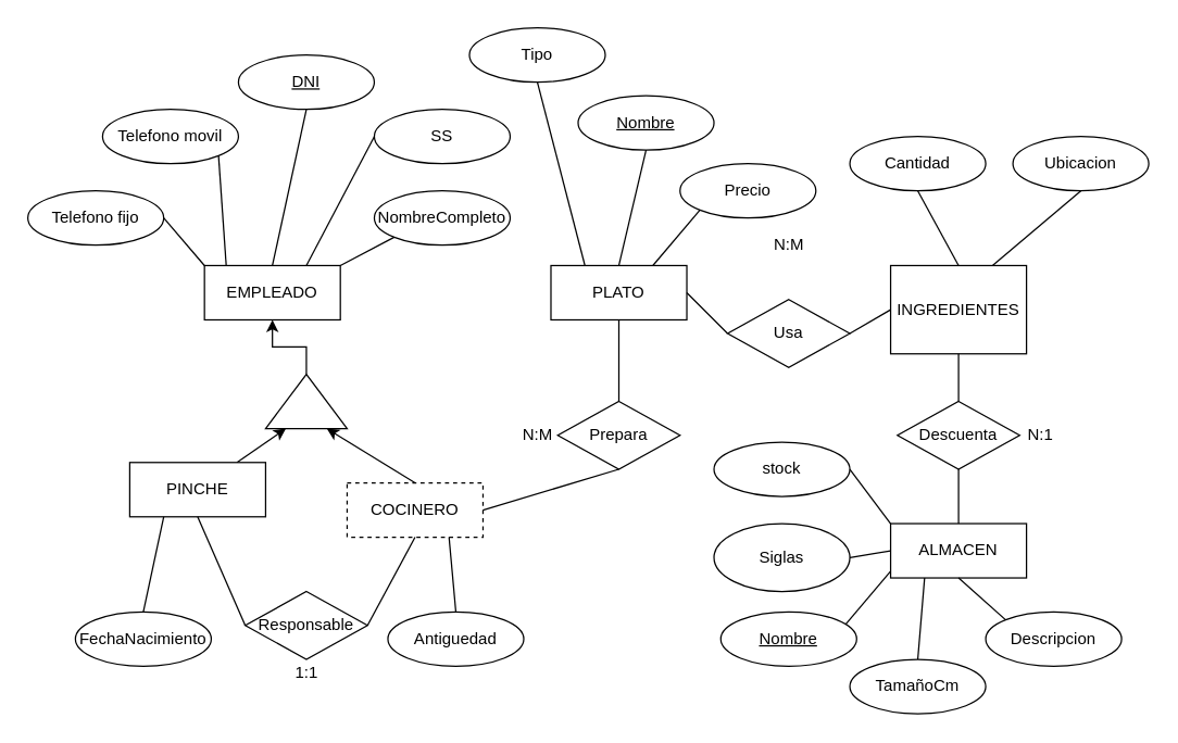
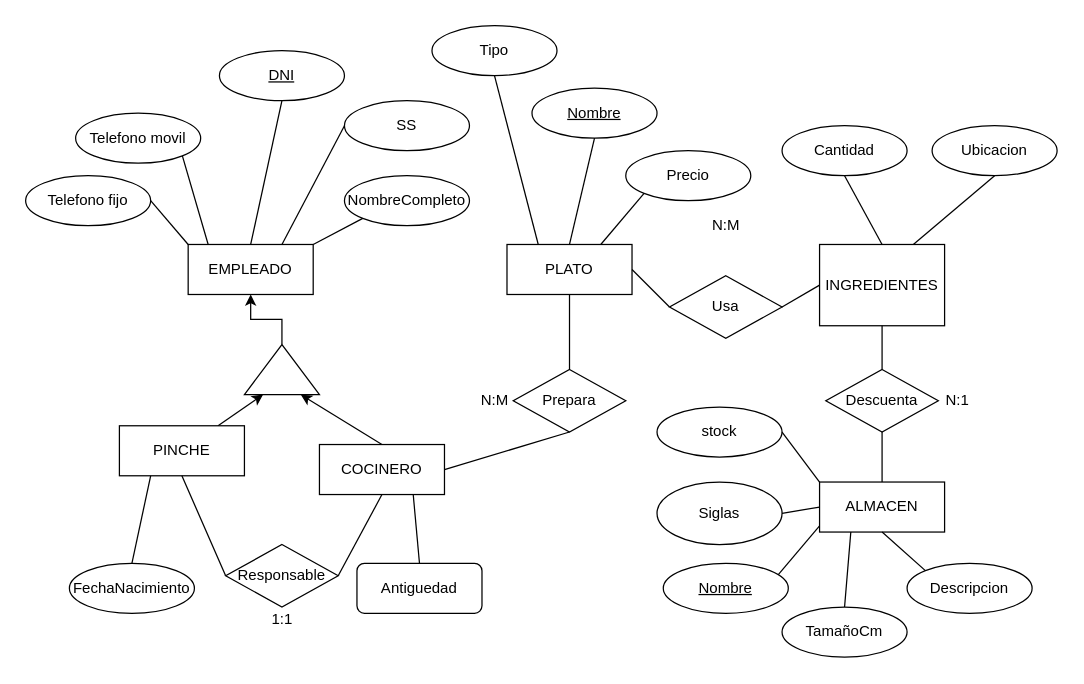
  <mxCell id="0" />
  <mxCell id="1" parent="0" />
  <mxCell id="2" style="edgeStyle=orthogonalEdgeStyle;rounded=0;orthogonalLoop=1;jettySize=auto;html=1;entryX=0.5;entryY=1;entryDx=0;entryDy=0;" edge="1" parent="1" source="3" target="4"><mxGeometry relative="1" as="geometry" /></mxCell>
  <mxCell id="3" value="" style="triangle;whiteSpace=wrap;html=1;rotation=-90;" vertex="1" parent="1"><mxGeometry x="205" y="265" width="40" height="60" as="geometry" /></mxCell>
  <mxCell id="4" value="EMPLEADO" style="whiteSpace=wrap;html=1;align=center;" vertex="1" parent="1"><mxGeometry x="150" y="195" width="100" height="40" as="geometry" /></mxCell>
  <mxCell id="5" style="rounded=0;orthogonalLoop=1;jettySize=auto;html=1;exitX=0.5;exitY=0;exitDx=0;exitDy=0;entryX=0;entryY=0.75;entryDx=0;entryDy=0;" edge="1" parent="1" source="6" target="3"><mxGeometry relative="1" as="geometry"><mxPoint x="225" y="315" as="targetPoint" /></mxGeometry></mxCell>
- <mxCell id="6" value="COCINERO" style="whiteSpace=wrap;html=1;align=center;dashed=1;" vertex="1" parent="1"><mxGeometry x="255" y="355" width="100" height="40" as="geometry" /></mxCell>
+ <mxCell id="6" value="COCINERO" style="whiteSpace=wrap;html=1;align=center;" vertex="1" parent="1"><mxGeometry x="255" y="355" width="100" height="40" as="geometry" /></mxCell>
  <mxCell id="7" style="rounded=0;orthogonalLoop=1;jettySize=auto;html=1;entryX=0;entryY=0.25;entryDx=0;entryDy=0;" edge="1" parent="1" source="8" target="3"><mxGeometry relative="1" as="geometry" /></mxCell>
  <mxCell id="8" value="PINCHE" style="whiteSpace=wrap;html=1;align=center;" vertex="1" parent="1"><mxGeometry x="95" y="340" width="100" height="40" as="geometry" /></mxCell>
  <mxCell id="9" value="INGREDIENTES" style="whiteSpace=wrap;html=1;align=center;" vertex="1" parent="1"><mxGeometry x="655" y="195" width="100" height="65" as="geometry" /></mxCell>
  <mxCell id="10" value="PLATO" style="whiteSpace=wrap;html=1;align=center;" vertex="1" parent="1"><mxGeometry x="405" y="195" width="100" height="40" as="geometry" /></mxCell>
  <mxCell id="11" value="ALMACEN" style="whiteSpace=wrap;html=1;align=center;" vertex="1" parent="1"><mxGeometry x="655" y="385" width="100" height="40" as="geometry" /></mxCell>
  <mxCell id="12" value="Responsable" style="shape=rhombus;perimeter=rhombusPerimeter;whiteSpace=wrap;html=1;align=center;" vertex="1" parent="1"><mxGeometry x="180" y="435" width="90" height="50" as="geometry" /></mxCell>
  <mxCell id="13" value="Prepara" style="shape=rhombus;perimeter=rhombusPerimeter;whiteSpace=wrap;html=1;align=center;" vertex="1" parent="1"><mxGeometry x="410" y="295" width="90" height="50" as="geometry" /></mxCell>
  <mxCell id="14" value="Usa" style="shape=rhombus;perimeter=rhombusPerimeter;whiteSpace=wrap;html=1;align=center;" vertex="1" parent="1"><mxGeometry x="535" y="220" width="90" height="50" as="geometry" /></mxCell>
  <mxCell id="15" value="Descuenta" style="shape=rhombus;perimeter=rhombusPerimeter;whiteSpace=wrap;html=1;align=center;" vertex="1" parent="1"><mxGeometry x="660" y="295" width="90" height="50" as="geometry" /></mxCell>
  <mxCell id="16" value="" style="endArrow=none;html=1;rounded=0;exitX=0.5;exitY=1;exitDx=0;exitDy=0;entryX=0;entryY=0.5;entryDx=0;entryDy=0;" edge="1" parent="1" source="8" target="12"><mxGeometry relative="1" as="geometry"><mxPoint x="385" y="385" as="sourcePoint" /><mxPoint x="545" y="385" as="targetPoint" /></mxGeometry></mxCell>
  <mxCell id="17" value="" style="endArrow=none;html=1;rounded=0;exitX=0.5;exitY=1;exitDx=0;exitDy=0;entryX=1;entryY=0.5;entryDx=0;entryDy=0;" edge="1" parent="1" source="6" target="12"><mxGeometry relative="1" as="geometry"><mxPoint x="155" y="405" as="sourcePoint" /><mxPoint x="190" y="470" as="targetPoint" /></mxGeometry></mxCell>
  <mxCell id="18" value="" style="endArrow=none;html=1;rounded=0;exitX=0.5;exitY=1;exitDx=0;exitDy=0;entryX=1;entryY=0.5;entryDx=0;entryDy=0;" edge="1" parent="1" source="13" target="6"><mxGeometry relative="1" as="geometry"><mxPoint x="315" y="405" as="sourcePoint" /><mxPoint x="280" y="470" as="targetPoint" /></mxGeometry></mxCell>
  <mxCell id="19" value="" style="endArrow=none;html=1;rounded=0;exitX=0.5;exitY=1;exitDx=0;exitDy=0;entryX=0.5;entryY=0;entryDx=0;entryDy=0;" edge="1" parent="1" source="10" target="13"><mxGeometry relative="1" as="geometry"><mxPoint x="465" y="355" as="sourcePoint" /><mxPoint x="365" y="385" as="targetPoint" /></mxGeometry></mxCell>
  <mxCell id="20" value="" style="endArrow=none;html=1;rounded=0;exitX=0;exitY=0.5;exitDx=0;exitDy=0;entryX=1;entryY=0.5;entryDx=0;entryDy=0;" edge="1" parent="1" source="14" target="10"><mxGeometry relative="1" as="geometry"><mxPoint x="475" y="365" as="sourcePoint" /><mxPoint x="375" y="395" as="targetPoint" /></mxGeometry></mxCell>
  <mxCell id="21" value="" style="endArrow=none;html=1;rounded=0;exitX=0;exitY=0.5;exitDx=0;exitDy=0;entryX=1;entryY=0.5;entryDx=0;entryDy=0;" edge="1" parent="1" source="9" target="14"><mxGeometry relative="1" as="geometry"><mxPoint x="545" y="225" as="sourcePoint" /><mxPoint x="515" y="225" as="targetPoint" /></mxGeometry></mxCell>
  <mxCell id="22" value="" style="endArrow=none;html=1;rounded=0;exitX=0.5;exitY=0;exitDx=0;exitDy=0;entryX=0.5;entryY=1;entryDx=0;entryDy=0;" edge="1" parent="1" source="15" target="9"><mxGeometry relative="1" as="geometry"><mxPoint x="555" y="235" as="sourcePoint" /><mxPoint x="525" y="235" as="targetPoint" /></mxGeometry></mxCell>
  <mxCell id="23" value="" style="endArrow=none;html=1;rounded=0;exitX=0.5;exitY=0;exitDx=0;exitDy=0;" edge="1" parent="1" source="11" target="15"><mxGeometry relative="1" as="geometry"><mxPoint x="565" y="245" as="sourcePoint" /><mxPoint x="535" y="245" as="targetPoint" /></mxGeometry></mxCell>
  <mxCell id="24" value="DNI" style="ellipse;whiteSpace=wrap;html=1;align=center;fontStyle=4;" vertex="1" parent="1"><mxGeometry x="175" y="40" width="100" height="40" as="geometry" /></mxCell>
  <mxCell id="25" value="SS" style="ellipse;whiteSpace=wrap;html=1;align=center;" vertex="1" parent="1"><mxGeometry x="275" y="80" width="100" height="40" as="geometry" /></mxCell>
  <mxCell id="26" value="NombreCompleto" style="ellipse;whiteSpace=wrap;html=1;align=center;" vertex="1" parent="1"><mxGeometry x="275" y="140" width="100" height="40" as="geometry" /></mxCell>
- <mxCell id="27" value="Telefono movil" style="ellipse;whiteSpace=wrap;html=1;align=center;" vertex="1" parent="1"><mxGeometry x="75" y="80" width="100" height="40" as="geometry" /></mxCell>
+ <mxCell id="27" value="Telefono movil" style="ellipse;whiteSpace=wrap;html=1;align=center;" vertex="1" parent="1"><mxGeometry x="60" y="90" width="100" height="40" as="geometry" /></mxCell>
  <mxCell id="28" value="Telefono fijo" style="ellipse;whiteSpace=wrap;html=1;align=center;" vertex="1" parent="1"><mxGeometry x="20" y="140" width="100" height="40" as="geometry" /></mxCell>
  <mxCell id="29" value="" style="endArrow=none;html=1;rounded=0;exitX=0;exitY=0;exitDx=0;exitDy=0;entryX=1;entryY=0.5;entryDx=0;entryDy=0;" edge="1" parent="1" source="4" target="28"><mxGeometry relative="1" as="geometry"><mxPoint x="355" y="130" as="sourcePoint" /><mxPoint x="515" y="130" as="targetPoint" /></mxGeometry></mxCell>
  <mxCell id="30" value="" style="endArrow=none;html=1;rounded=0;exitX=0.16;exitY=0;exitDx=0;exitDy=0;entryX=1;entryY=1;entryDx=0;entryDy=0;exitPerimeter=0;" edge="1" parent="1" source="4" target="27"><mxGeometry relative="1" as="geometry"><mxPoint x="185" y="205" as="sourcePoint" /><mxPoint x="145" y="170" as="targetPoint" /></mxGeometry></mxCell>
  <mxCell id="31" value="" style="endArrow=none;html=1;rounded=0;exitX=0.5;exitY=0;exitDx=0;exitDy=0;entryX=0.5;entryY=1;entryDx=0;entryDy=0;" edge="1" parent="1" source="4" target="24"><mxGeometry relative="1" as="geometry"><mxPoint x="195" y="215" as="sourcePoint" /><mxPoint x="155" y="180" as="targetPoint" /></mxGeometry></mxCell>
  <mxCell id="32" value="" style="endArrow=none;html=1;rounded=0;exitX=0.75;exitY=0;exitDx=0;exitDy=0;entryX=0;entryY=0.5;entryDx=0;entryDy=0;" edge="1" parent="1" source="4" target="25"><mxGeometry relative="1" as="geometry"><mxPoint x="205" y="225" as="sourcePoint" /><mxPoint x="165" y="190" as="targetPoint" /></mxGeometry></mxCell>
  <mxCell id="33" value="" style="endArrow=none;html=1;rounded=0;exitX=0;exitY=1;exitDx=0;exitDy=0;entryX=1;entryY=0;entryDx=0;entryDy=0;" edge="1" parent="1" source="26" target="4"><mxGeometry relative="1" as="geometry"><mxPoint x="215" y="235" as="sourcePoint" /><mxPoint x="175" y="200" as="targetPoint" /></mxGeometry></mxCell>
  <mxCell id="34" value="Tipo" style="ellipse;whiteSpace=wrap;html=1;align=center;" vertex="1" parent="1"><mxGeometry x="345" y="20" width="100" height="40" as="geometry" /></mxCell>
  <mxCell id="35" value="Nombre" style="ellipse;whiteSpace=wrap;html=1;align=center;fontStyle=4;" vertex="1" parent="1"><mxGeometry x="425" y="70" width="100" height="40" as="geometry" /></mxCell>
  <mxCell id="36" value="Precio" style="ellipse;whiteSpace=wrap;html=1;align=center;" vertex="1" parent="1"><mxGeometry x="500" y="120" width="100" height="40" as="geometry" /></mxCell>
  <mxCell id="37" value="" style="endArrow=none;html=1;rounded=0;exitX=0.25;exitY=0;exitDx=0;exitDy=0;entryX=0.5;entryY=1;entryDx=0;entryDy=0;" edge="1" parent="1" source="10" target="34"><mxGeometry relative="1" as="geometry"><mxPoint x="225" y="245" as="sourcePoint" /><mxPoint x="185" y="210" as="targetPoint" /></mxGeometry></mxCell>
  <mxCell id="38" value="" style="endArrow=none;html=1;rounded=0;exitX=0.5;exitY=0;exitDx=0;exitDy=0;entryX=0.5;entryY=1;entryDx=0;entryDy=0;" edge="1" parent="1" source="10" target="35"><mxGeometry relative="1" as="geometry"><mxPoint x="440" y="205" as="sourcePoint" /><mxPoint x="405" y="70" as="targetPoint" /></mxGeometry></mxCell>
  <mxCell id="39" value="" style="endArrow=none;html=1;rounded=0;exitX=0.75;exitY=0;exitDx=0;exitDy=0;entryX=0;entryY=1;entryDx=0;entryDy=0;" edge="1" parent="1" source="10" target="36"><mxGeometry relative="1" as="geometry"><mxPoint x="450" y="215" as="sourcePoint" /><mxPoint x="415" y="80" as="targetPoint" /></mxGeometry></mxCell>
  <mxCell id="40" value="Ubicacion" style="ellipse;whiteSpace=wrap;html=1;align=center;" vertex="1" parent="1"><mxGeometry x="745" y="100" width="100" height="40" as="geometry" /></mxCell>
  <mxCell id="41" value="Cantidad" style="ellipse;whiteSpace=wrap;html=1;align=center;" vertex="1" parent="1"><mxGeometry x="625" y="100" width="100" height="40" as="geometry" /></mxCell>
  <mxCell id="42" value="" style="endArrow=none;html=1;rounded=0;exitX=0.5;exitY=0;exitDx=0;exitDy=0;entryX=0.5;entryY=1;entryDx=0;entryDy=0;" edge="1" parent="1" source="9" target="41"><mxGeometry relative="1" as="geometry"><mxPoint x="460" y="225" as="sourcePoint" /><mxPoint x="425" y="90" as="targetPoint" /></mxGeometry></mxCell>
  <mxCell id="43" value="" style="endArrow=none;html=1;rounded=0;exitX=0.75;exitY=0;exitDx=0;exitDy=0;entryX=0.5;entryY=1;entryDx=0;entryDy=0;" edge="1" parent="1" source="9" target="40"><mxGeometry relative="1" as="geometry"><mxPoint x="715" y="205" as="sourcePoint" /><mxPoint x="685" y="150" as="targetPoint" /></mxGeometry></mxCell>
  <mxCell id="44" value="Nombre" style="ellipse;whiteSpace=wrap;html=1;align=center;fontStyle=4;" vertex="1" parent="1"><mxGeometry x="530" y="450" width="100" height="40" as="geometry" /></mxCell>
  <mxCell id="45" value="stock" style="ellipse;whiteSpace=wrap;html=1;align=center;" vertex="1" parent="1"><mxGeometry x="525" y="325" width="100" height="40" as="geometry" /></mxCell>
  <mxCell id="46" value="TamañoCm" style="ellipse;whiteSpace=wrap;html=1;align=center;" vertex="1" parent="1"><mxGeometry x="625" y="485" width="100" height="40" as="geometry" /></mxCell>
  <mxCell id="47" value="Descripcion" style="ellipse;whiteSpace=wrap;html=1;align=center;" vertex="1" parent="1"><mxGeometry x="725" y="450" width="100" height="40" as="geometry" /></mxCell>
  <mxCell id="48" value="Siglas" style="ellipse;whiteSpace=wrap;html=1;align=center;" vertex="1" parent="1"><mxGeometry x="525" y="385" width="100" height="50" as="geometry" /></mxCell>
  <mxCell id="49" value="" style="endArrow=none;html=1;rounded=0;entryX=0;entryY=0;entryDx=0;entryDy=0;exitX=1;exitY=0.5;exitDx=0;exitDy=0;" edge="1" parent="1" source="45" target="11"><mxGeometry relative="1" as="geometry"><mxPoint x="355" y="330" as="sourcePoint" /><mxPoint x="515" y="330" as="targetPoint" /></mxGeometry></mxCell>
  <mxCell id="50" value="" style="endArrow=none;html=1;rounded=0;entryX=0;entryY=0.5;entryDx=0;entryDy=0;exitX=1;exitY=0.5;exitDx=0;exitDy=0;" edge="1" parent="1" source="48" target="11"><mxGeometry relative="1" as="geometry"><mxPoint x="635" y="355" as="sourcePoint" /><mxPoint x="665" y="395" as="targetPoint" /></mxGeometry></mxCell>
  <mxCell id="51" value="" style="endArrow=none;html=1;rounded=0;exitX=0.92;exitY=0.225;exitDx=0;exitDy=0;exitPerimeter=0;" edge="1" parent="1" source="44"><mxGeometry relative="1" as="geometry"><mxPoint x="645" y="365" as="sourcePoint" /><mxPoint x="655" y="420" as="targetPoint" /></mxGeometry></mxCell>
  <mxCell id="52" value="" style="endArrow=none;html=1;rounded=0;entryX=0.5;entryY=0;entryDx=0;entryDy=0;exitX=0.25;exitY=1;exitDx=0;exitDy=0;" edge="1" parent="1" source="11" target="46"><mxGeometry relative="1" as="geometry"><mxPoint x="655" y="375" as="sourcePoint" /><mxPoint x="685" y="415" as="targetPoint" /></mxGeometry></mxCell>
  <mxCell id="53" value="" style="endArrow=none;html=1;rounded=0;entryX=0;entryY=0;entryDx=0;entryDy=0;exitX=0.5;exitY=1;exitDx=0;exitDy=0;" edge="1" parent="1" source="11" target="47"><mxGeometry relative="1" as="geometry"><mxPoint x="705" y="420" as="sourcePoint" /><mxPoint x="695" y="425" as="targetPoint" /></mxGeometry></mxCell>
- <mxCell id="54" value="Antiguedad" style="ellipse;whiteSpace=wrap;html=1;align=center;" vertex="1" parent="1"><mxGeometry x="285" y="450" width="100" height="40" as="geometry" /></mxCell>
+ <mxCell id="54" value="Antiguedad" style="whiteSpace=wrap;html=1;align=center;rounded=1;" vertex="1" parent="1"><mxGeometry x="285" y="450" width="100" height="40" as="geometry" /></mxCell>
  <mxCell id="55" value="FechaNacimiento" style="ellipse;whiteSpace=wrap;html=1;align=center;" vertex="1" parent="1"><mxGeometry x="55" y="450" width="100" height="40" as="geometry" /></mxCell>
  <mxCell id="56" value="" style="endArrow=none;html=1;rounded=0;exitX=0.25;exitY=1;exitDx=0;exitDy=0;entryX=0.5;entryY=0;entryDx=0;entryDy=0;" edge="1" parent="1" source="8" target="55"><mxGeometry relative="1" as="geometry"><mxPoint x="355" y="330" as="sourcePoint" /><mxPoint x="515" y="330" as="targetPoint" /></mxGeometry></mxCell>
  <mxCell id="57" value="" style="endArrow=none;html=1;rounded=0;exitX=0.75;exitY=1;exitDx=0;exitDy=0;entryX=0.5;entryY=0;entryDx=0;entryDy=0;" edge="1" parent="1" source="6" target="54"><mxGeometry relative="1" as="geometry"><mxPoint x="130" y="405" as="sourcePoint" /><mxPoint x="115" y="460" as="targetPoint" /></mxGeometry></mxCell>
  <mxCell id="58" value="N:M" style="text;html=1;resizable=0;autosize=1;align=center;verticalAlign=middle;points=[];fillColor=none;strokeColor=none;rounded=0;" vertex="1" parent="1"><mxGeometry x="375" y="310" width="40" height="20" as="geometry" /></mxCell>
  <mxCell id="59" value="N:1" style="text;html=1;resizable=0;autosize=1;align=center;verticalAlign=middle;points=[];fillColor=none;strokeColor=none;rounded=0;" vertex="1" parent="1"><mxGeometry x="750" y="310" width="30" height="20" as="geometry" /></mxCell>
  <mxCell id="60" value="N:M" style="text;html=1;resizable=0;autosize=1;align=center;verticalAlign=middle;points=[];fillColor=none;strokeColor=none;rounded=0;" vertex="1" parent="1"><mxGeometry x="560" y="170" width="40" height="20" as="geometry" /></mxCell>
  <mxCell id="61" value="1:1" style="text;html=1;resizable=0;autosize=1;align=center;verticalAlign=middle;points=[];fillColor=none;strokeColor=none;rounded=0;" vertex="1" parent="1"><mxGeometry x="210" y="485" width="30" height="20" as="geometry" /></mxCell>
